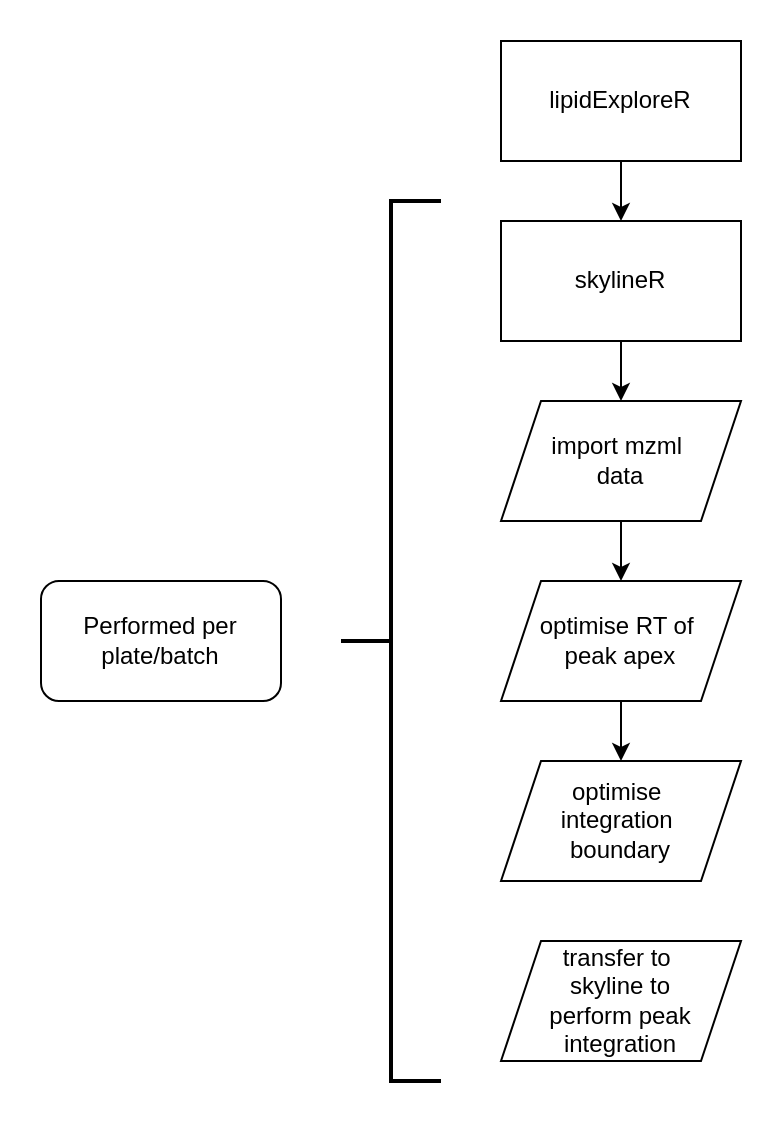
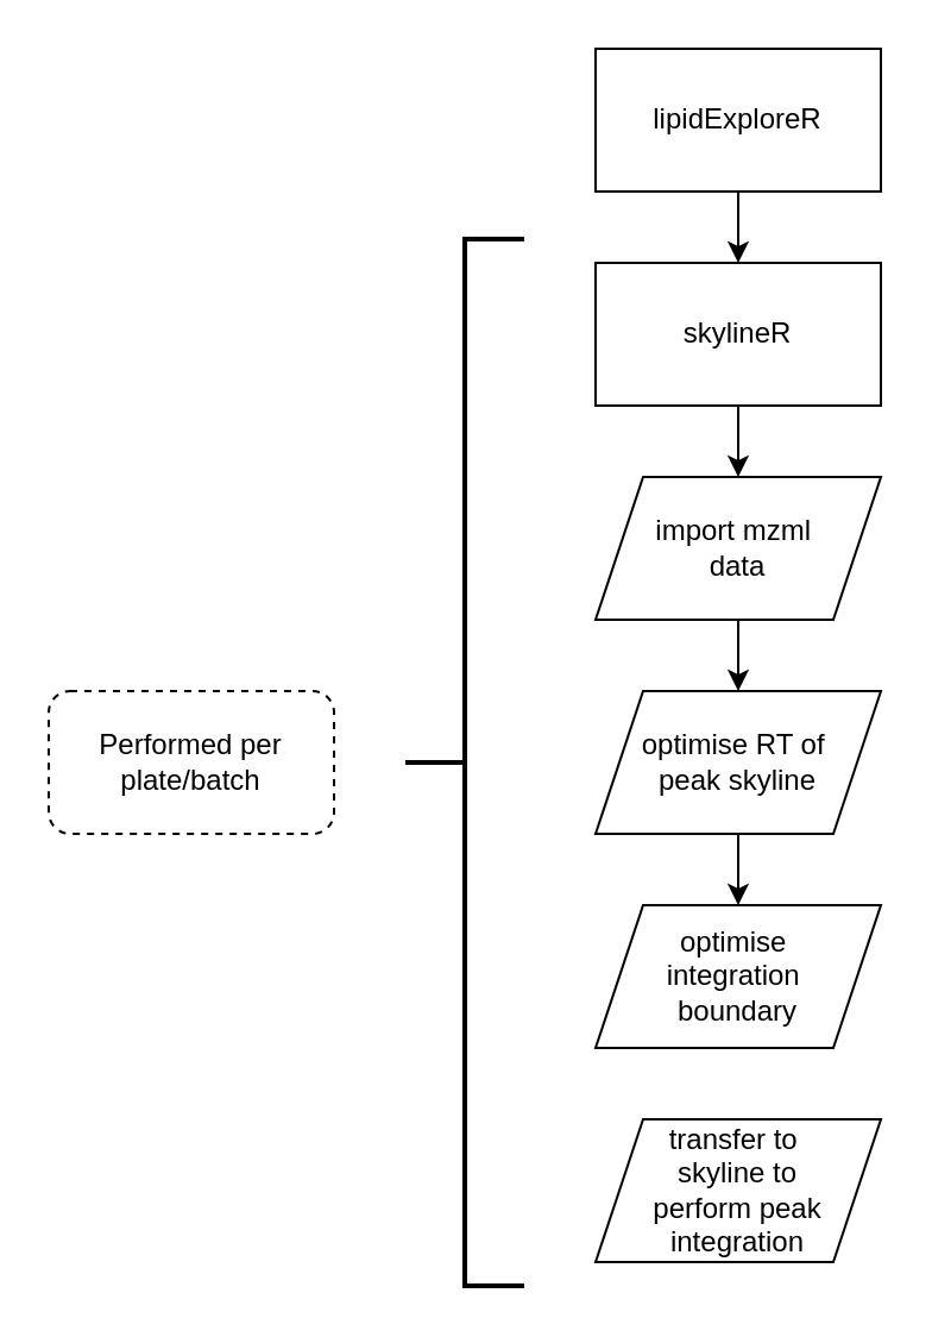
  <mxCell id="0" />
  <mxCell id="1" parent="0" />
  <mxCell id="2" value="lipidExploreR" style="rounded=0;whiteSpace=wrap;html=1;" vertex="1" parent="1"><mxGeometry x="250" y="20" width="120" height="60" as="geometry" /></mxCell>
  <mxCell id="3" value="" style="edgeStyle=orthogonalEdgeStyle;rounded=0;orthogonalLoop=1;jettySize=auto;html=1;" edge="1" parent="1" source="4" target="10"><mxGeometry relative="1" as="geometry" /></mxCell>
  <mxCell id="4" value="skylineR" style="rounded=0;whiteSpace=wrap;html=1;" vertex="1" parent="1"><mxGeometry x="250" y="110" width="120" height="60" as="geometry" /></mxCell>
  <mxCell id="5" value="" style="endArrow=classic;html=1;rounded=0;" edge="1" parent="1" source="2"><mxGeometry width="50" height="50" relative="1" as="geometry"><mxPoint x="270" y="430" as="sourcePoint" /><mxPoint x="310" y="110" as="targetPoint" /></mxGeometry></mxCell>
- <mxCell id="6" value="optimise RT of&amp;nbsp;&lt;div&gt;peak apex&lt;/div&gt;" style="shape=parallelogram;perimeter=parallelogramPerimeter;whiteSpace=wrap;html=1;fixedSize=1;" vertex="1" parent="1"><mxGeometry x="250" y="290" width="120" height="60" as="geometry" /></mxCell>
+ <mxCell id="6" value="optimise RT of&amp;nbsp;&lt;div&gt;peak skyline&lt;/div&gt;" style="shape=parallelogram;perimeter=parallelogramPerimeter;whiteSpace=wrap;html=1;fixedSize=1;" vertex="1" parent="1"><mxGeometry x="250" y="290" width="120" height="60" as="geometry" /></mxCell>
  <mxCell id="7" value="optimise&amp;nbsp;&lt;div&gt;integration&amp;nbsp;&lt;/div&gt;&lt;div&gt;boundary&lt;/div&gt;" style="shape=parallelogram;perimeter=parallelogramPerimeter;whiteSpace=wrap;html=1;fixedSize=1;" vertex="1" parent="1"><mxGeometry x="250" y="380" width="120" height="60" as="geometry" /></mxCell>
  <mxCell id="8" value="" style="endArrow=classic;html=1;rounded=0;" edge="1" parent="1" source="6" target="7"><mxGeometry width="50" height="50" relative="1" as="geometry"><mxPoint x="270" y="530" as="sourcePoint" /><mxPoint x="320" y="480" as="targetPoint" /></mxGeometry></mxCell>
  <mxCell id="9" value="transfer to&amp;nbsp;&lt;div&gt;skyline to&lt;/div&gt;&lt;div&gt;perform peak integration&lt;/div&gt;" style="shape=parallelogram;perimeter=parallelogramPerimeter;whiteSpace=wrap;html=1;fixedSize=1;" vertex="1" parent="1"><mxGeometry x="250" y="470" width="120" height="60" as="geometry" /></mxCell>
  <mxCell id="10" value="import mzml&amp;nbsp;&lt;div&gt;data&lt;/div&gt;" style="shape=parallelogram;perimeter=parallelogramPerimeter;whiteSpace=wrap;html=1;fixedSize=1;rounded=0;" vertex="1" parent="1"><mxGeometry x="250" y="200" width="120" height="60" as="geometry" /></mxCell>
  <mxCell id="11" value="" style="endArrow=classic;html=1;rounded=0;entryX=0.5;entryY=0;entryDx=0;entryDy=0;" edge="1" parent="1" source="10" target="6"><mxGeometry width="50" height="50" relative="1" as="geometry"><mxPoint x="270" y="430" as="sourcePoint" /><mxPoint x="320" y="380" as="targetPoint" /></mxGeometry></mxCell>
  <mxCell id="12" value="" style="strokeWidth=2;html=1;shape=mxgraph.flowchart.annotation_2;align=left;labelPosition=right;pointerEvents=1;" vertex="1" parent="1"><mxGeometry x="170" y="100" width="50" height="440" as="geometry" /></mxCell>
- <mxCell id="13" value="Performed per plate/batch" style="rounded=1;whiteSpace=wrap;html=1;" vertex="1" parent="1"><mxGeometry x="20" y="290" width="120" height="60" as="geometry" /></mxCell>
+ <mxCell id="13" value="Performed per plate/batch" style="rounded=1;whiteSpace=wrap;html=1;dashed=1;" vertex="1" parent="1"><mxGeometry x="20" y="290" width="120" height="60" as="geometry" /></mxCell>
